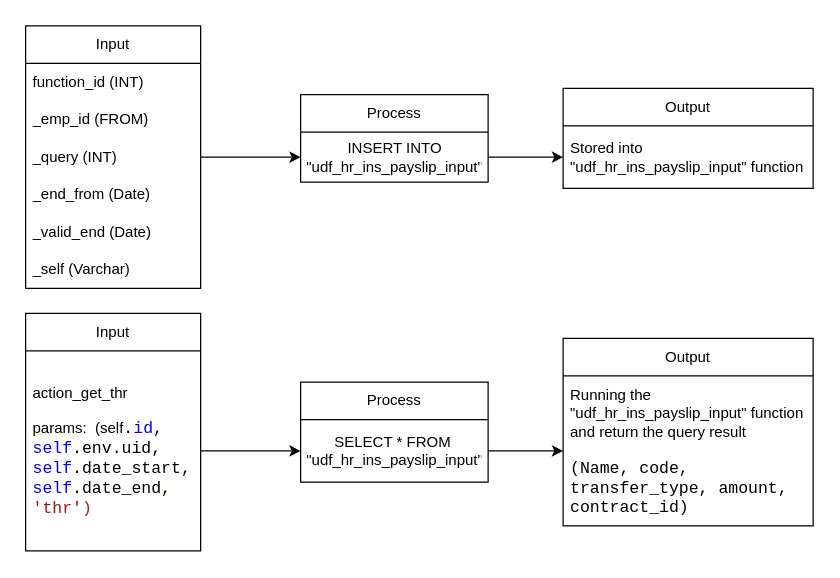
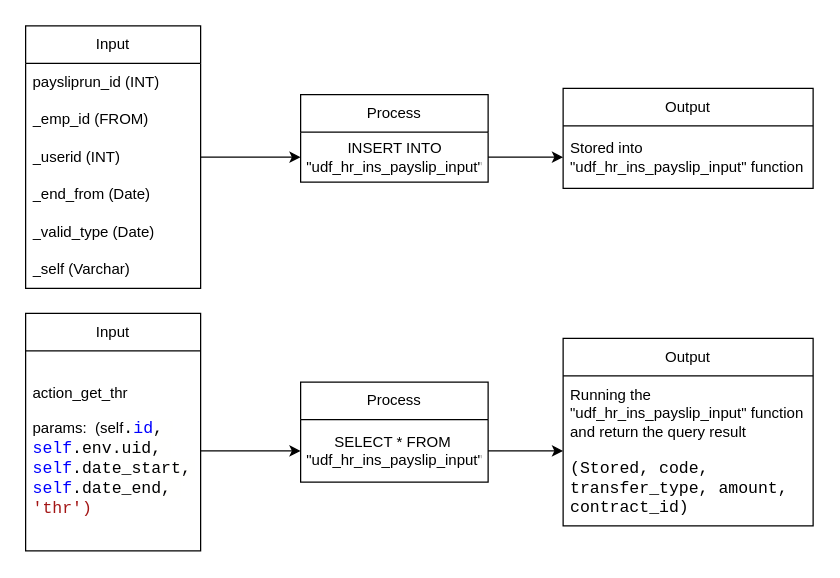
  <mxCell id="0" />
  <mxCell id="1" parent="0" />
  <mxCell id="2" value="Input" style="swimlane;fontStyle=0;childLayout=stackLayout;horizontal=1;startSize=30;horizontalStack=0;resizeParent=1;resizeParentMax=0;resizeLast=0;collapsible=1;marginBottom=0;whiteSpace=wrap;html=1;" vertex="1" parent="1"><mxGeometry x="20" y="20" width="140" height="210" as="geometry" /></mxCell>
- <mxCell id="3" value="function_id (INT)" style="text;strokeColor=none;fillColor=none;align=left;verticalAlign=middle;spacingLeft=4;spacingRight=4;overflow=hidden;points=[[0,0.5],[1,0.5]];portConstraint=eastwest;rotatable=0;whiteSpace=wrap;html=1;" vertex="1" parent="2"><mxGeometry y="30" width="140" height="30" as="geometry" /></mxCell>
+ <mxCell id="3" value="paysliprun_id (INT)" style="text;strokeColor=none;fillColor=none;align=left;verticalAlign=middle;spacingLeft=4;spacingRight=4;overflow=hidden;points=[[0,0.5],[1,0.5]];portConstraint=eastwest;rotatable=0;whiteSpace=wrap;html=1;" vertex="1" parent="2"><mxGeometry y="30" width="140" height="30" as="geometry" /></mxCell>
  <mxCell id="4" value="_emp_id (FROM)" style="text;strokeColor=none;fillColor=none;align=left;verticalAlign=middle;spacingLeft=4;spacingRight=4;overflow=hidden;points=[[0,0.5],[1,0.5]];portConstraint=eastwest;rotatable=0;whiteSpace=wrap;html=1;" vertex="1" parent="2"><mxGeometry y="60" width="140" height="30" as="geometry" /></mxCell>
- <mxCell id="5" value="_query (INT)" style="text;strokeColor=none;fillColor=none;align=left;verticalAlign=middle;spacingLeft=4;spacingRight=4;overflow=hidden;points=[[0,0.5],[1,0.5]];portConstraint=eastwest;rotatable=0;whiteSpace=wrap;html=1;" vertex="1" parent="2"><mxGeometry y="90" width="140" height="30" as="geometry" /></mxCell>
+ <mxCell id="5" value="_userid (INT)" style="text;strokeColor=none;fillColor=none;align=left;verticalAlign=middle;spacingLeft=4;spacingRight=4;overflow=hidden;points=[[0,0.5],[1,0.5]];portConstraint=eastwest;rotatable=0;whiteSpace=wrap;html=1;" vertex="1" parent="2"><mxGeometry y="90" width="140" height="30" as="geometry" /></mxCell>
  <mxCell id="6" value="_end_from (Date)" style="text;strokeColor=none;fillColor=none;align=left;verticalAlign=middle;spacingLeft=4;spacingRight=4;overflow=hidden;points=[[0,0.5],[1,0.5]];portConstraint=eastwest;rotatable=0;whiteSpace=wrap;html=1;" vertex="1" parent="2"><mxGeometry y="120" width="140" height="30" as="geometry" /></mxCell>
- <mxCell id="7" value="_valid_end (Date)" style="text;strokeColor=none;fillColor=none;align=left;verticalAlign=middle;spacingLeft=4;spacingRight=4;overflow=hidden;points=[[0,0.5],[1,0.5]];portConstraint=eastwest;rotatable=0;whiteSpace=wrap;html=1;" vertex="1" parent="2"><mxGeometry y="150" width="140" height="30" as="geometry" /></mxCell>
+ <mxCell id="7" value="_valid_type (Date)" style="text;strokeColor=none;fillColor=none;align=left;verticalAlign=middle;spacingLeft=4;spacingRight=4;overflow=hidden;points=[[0,0.5],[1,0.5]];portConstraint=eastwest;rotatable=0;whiteSpace=wrap;html=1;" vertex="1" parent="2"><mxGeometry y="150" width="140" height="30" as="geometry" /></mxCell>
  <mxCell id="8" value="_self (Varchar)" style="text;strokeColor=none;fillColor=none;align=left;verticalAlign=middle;spacingLeft=4;spacingRight=4;overflow=hidden;points=[[0,0.5],[1,0.5]];portConstraint=eastwest;rotatable=0;whiteSpace=wrap;html=1;" vertex="1" parent="2"><mxGeometry y="180" width="140" height="30" as="geometry" /></mxCell>
  <mxCell id="9" value="" style="edgeStyle=orthogonalEdgeStyle;rounded=0;orthogonalLoop=1;jettySize=auto;html=1;" edge="1" parent="1" source="10" target="13"><mxGeometry relative="1" as="geometry"><Array as="points"><mxPoint x="410" y="125" /><mxPoint x="410" y="125" /></Array></mxGeometry></mxCell>
  <mxCell id="10" value="Process" style="swimlane;fontStyle=0;childLayout=stackLayout;horizontal=1;startSize=30;horizontalStack=0;resizeParent=1;resizeParentMax=0;resizeLast=0;collapsible=1;marginBottom=0;whiteSpace=wrap;html=1;" vertex="1" parent="1"><mxGeometry x="240" y="75" width="150" height="70" as="geometry" /></mxCell>
  <mxCell id="11" value="INSERT INTO &quot;udf_hr_ins_payslip_input&quot;" style="text;strokeColor=none;fillColor=none;align=center;verticalAlign=middle;spacingLeft=4;spacingRight=4;overflow=hidden;points=[[0,0.5],[1,0.5]];portConstraint=eastwest;rotatable=0;whiteSpace=wrap;html=1;" vertex="1" parent="10"><mxGeometry y="30" width="150" height="40" as="geometry" /></mxCell>
  <mxCell id="12" value="Output" style="swimlane;fontStyle=0;childLayout=stackLayout;horizontal=1;startSize=30;horizontalStack=0;resizeParent=1;resizeParentMax=0;resizeLast=0;collapsible=1;marginBottom=0;whiteSpace=wrap;html=1;" vertex="1" parent="1"><mxGeometry x="450" y="70" width="200" height="80" as="geometry" /></mxCell>
  <mxCell id="13" value="Stored into &quot;udf_hr_ins_payslip_input&quot; function" style="text;strokeColor=none;fillColor=none;align=left;verticalAlign=middle;spacingLeft=4;spacingRight=4;overflow=hidden;points=[[0,0.5],[1,0.5]];portConstraint=eastwest;rotatable=0;whiteSpace=wrap;html=1;" vertex="1" parent="12"><mxGeometry y="30" width="200" height="50" as="geometry" /></mxCell>
  <mxCell id="14" value="Input" style="swimlane;fontStyle=0;childLayout=stackLayout;horizontal=1;startSize=30;horizontalStack=0;resizeParent=1;resizeParentMax=0;resizeLast=0;collapsible=1;marginBottom=0;whiteSpace=wrap;html=1;" vertex="1" parent="1"><mxGeometry x="20" y="250" width="140" height="190" as="geometry" /></mxCell>
  <mxCell id="15" value="action_get_thr&lt;br&gt;&lt;br&gt;params:&amp;nbsp; (self&lt;span style=&quot;background-color: rgb(255, 255, 254); font-family: Consolas, &amp;quot;Courier New&amp;quot;, monospace; font-size: 13.2px;&quot;&gt;.&lt;/span&gt;&lt;span style=&quot;font-family: Consolas, &amp;quot;Courier New&amp;quot;, monospace; font-size: 13.2px; color: rgb(0, 0, 255);&quot;&gt;id&lt;/span&gt;&lt;span style=&quot;background-color: rgb(255, 255, 254); font-family: Consolas, &amp;quot;Courier New&amp;quot;, monospace; font-size: 13.2px;&quot;&gt;,&amp;nbsp;&lt;br&gt;&lt;/span&gt;&lt;span style=&quot;font-family: Consolas, &amp;quot;Courier New&amp;quot;, monospace; font-size: 13.2px; color: rgb(0, 0, 255);&quot;&gt;self&lt;/span&gt;&lt;span style=&quot;background-color: rgb(255, 255, 254); font-family: Consolas, &amp;quot;Courier New&amp;quot;, monospace; font-size: 13.2px;&quot;&gt;.env.uid,&amp;nbsp;&lt;br&gt;&lt;/span&gt;&lt;span style=&quot;font-family: Consolas, &amp;quot;Courier New&amp;quot;, monospace; font-size: 13.2px; color: rgb(0, 0, 255);&quot;&gt;self&lt;/span&gt;&lt;span style=&quot;background-color: rgb(255, 255, 254); font-family: Consolas, &amp;quot;Courier New&amp;quot;, monospace; font-size: 13.2px;&quot;&gt;.date_start,&amp;nbsp;&lt;br&gt;&lt;/span&gt;&lt;span style=&quot;font-family: Consolas, &amp;quot;Courier New&amp;quot;, monospace; font-size: 13.2px; color: rgb(0, 0, 255);&quot;&gt;self&lt;/span&gt;&lt;span style=&quot;background-color: rgb(255, 255, 254); font-family: Consolas, &amp;quot;Courier New&amp;quot;, monospace; font-size: 13.2px;&quot;&gt;.date_end,&amp;nbsp;&lt;br&gt;&lt;/span&gt;&lt;span style=&quot;font-family: Consolas, &amp;quot;Courier New&amp;quot;, monospace; font-size: 13.2px; color: rgb(163, 21, 21);&quot;&gt;'thr')&lt;/span&gt;" style="text;strokeColor=none;fillColor=none;align=left;verticalAlign=middle;spacingLeft=4;spacingRight=4;overflow=hidden;points=[[0,0.5],[1,0.5]];portConstraint=eastwest;rotatable=0;whiteSpace=wrap;html=1;" vertex="1" parent="14"><mxGeometry y="30" width="140" height="160" as="geometry" /></mxCell>
  <mxCell id="16" value="Process" style="swimlane;fontStyle=0;childLayout=stackLayout;horizontal=1;startSize=30;horizontalStack=0;resizeParent=1;resizeParentMax=0;resizeLast=0;collapsible=1;marginBottom=0;whiteSpace=wrap;html=1;" vertex="1" parent="1"><mxGeometry x="240" y="305" width="150" height="80" as="geometry" /></mxCell>
  <mxCell id="17" value="SELECT * FROM&amp;nbsp;&lt;br&gt;&quot;udf_hr_ins_payslip_input&quot;" style="text;strokeColor=none;fillColor=none;align=center;verticalAlign=middle;spacingLeft=4;spacingRight=4;overflow=hidden;points=[[0,0.5],[1,0.5]];portConstraint=eastwest;rotatable=0;whiteSpace=wrap;html=1;" vertex="1" parent="16"><mxGeometry y="30" width="150" height="50" as="geometry" /></mxCell>
  <mxCell id="18" value="Output" style="swimlane;fontStyle=0;childLayout=stackLayout;horizontal=1;startSize=30;horizontalStack=0;resizeParent=1;resizeParentMax=0;resizeLast=0;collapsible=1;marginBottom=0;whiteSpace=wrap;html=1;" vertex="1" parent="1"><mxGeometry x="450" y="270" width="200" height="150" as="geometry" /></mxCell>
  <mxCell id="19" value="Running the &quot;udf_hr_ins_payslip_input&quot; function and return the query result&lt;br&gt;" style="text;strokeColor=none;fillColor=none;align=left;verticalAlign=middle;spacingLeft=4;spacingRight=4;overflow=hidden;points=[[0,0.5],[1,0.5]];portConstraint=eastwest;rotatable=0;whiteSpace=wrap;html=1;" vertex="1" parent="18"><mxGeometry y="30" width="200" height="60" as="geometry" /></mxCell>
- <mxCell id="20" value="&lt;div style=&quot;border-color: var(--border-color); font-family: Consolas, &amp;quot;Courier New&amp;quot;, monospace; font-size: 13.2px;&quot;&gt;(Name, code, transfer_type, amount, contract_id)&lt;/div&gt;" style="text;strokeColor=none;fillColor=none;align=left;verticalAlign=middle;spacingLeft=4;spacingRight=4;overflow=hidden;points=[[0,0.5],[1,0.5]];portConstraint=eastwest;rotatable=0;whiteSpace=wrap;html=1;" vertex="1" parent="18"><mxGeometry y="90" width="200" height="60" as="geometry" /></mxCell>
+ <mxCell id="20" value="&lt;div style=&quot;border-color: var(--border-color); font-family: Consolas, &amp;quot;Courier New&amp;quot;, monospace; font-size: 13.2px;&quot;&gt;(Stored, code, transfer_type, amount, contract_id)&lt;/div&gt;" style="text;strokeColor=none;fillColor=none;align=left;verticalAlign=middle;spacingLeft=4;spacingRight=4;overflow=hidden;points=[[0,0.5],[1,0.5]];portConstraint=eastwest;rotatable=0;whiteSpace=wrap;html=1;" vertex="1" parent="18"><mxGeometry y="90" width="200" height="60" as="geometry" /></mxCell>
  <mxCell id="21" value="" style="edgeStyle=orthogonalEdgeStyle;rounded=0;orthogonalLoop=1;jettySize=auto;html=1;" edge="1" parent="1" source="15" target="17"><mxGeometry relative="1" as="geometry" /></mxCell>
  <mxCell id="22" value="" style="edgeStyle=orthogonalEdgeStyle;rounded=0;orthogonalLoop=1;jettySize=auto;html=1;" edge="1" parent="1" source="17"><mxGeometry relative="1" as="geometry"><mxPoint x="450" y="360" as="targetPoint" /></mxGeometry></mxCell>
  <mxCell id="23" value="" style="edgeStyle=orthogonalEdgeStyle;rounded=0;orthogonalLoop=1;jettySize=auto;html=1;" edge="1" parent="1" source="5" target="11"><mxGeometry relative="1" as="geometry" /></mxCell>
